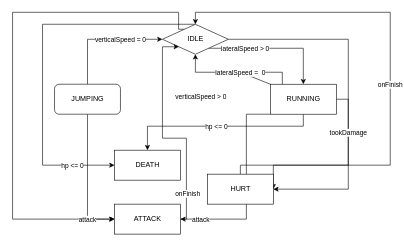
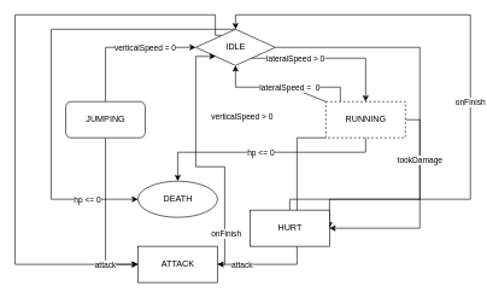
  <mxCell id="0" />
  <mxCell id="1" parent="0" />
  <mxCell id="2" style="edgeStyle=orthogonalEdgeStyle;rounded=0;orthogonalLoop=1;jettySize=auto;html=1;entryX=0.5;entryY=0;entryDx=0;entryDy=0;" edge="1" parent="1" source="7" target="13"><mxGeometry relative="1" as="geometry"><Array as="points"><mxPoint x="505" y="80" /></Array></mxGeometry></mxCell>
  <mxCell id="3" value="lateralSpeed &amp;gt; 0" style="edgeLabel;html=1;align=center;verticalAlign=middle;resizable=0;points=[];" vertex="1" connectable="0" parent="2"><mxGeometry x="0.214" y="-2" relative="1" as="geometry"><mxPoint x="-72" y="-2" as="offset" /></mxGeometry></mxCell>
  <mxCell id="4" style="edgeStyle=orthogonalEdgeStyle;rounded=0;orthogonalLoop=1;jettySize=auto;html=1;entryX=1;entryY=0.5;entryDx=0;entryDy=0;" edge="1" parent="1" source="7" target="18"><mxGeometry relative="1" as="geometry"><Array as="points"><mxPoint x="580" y="65" /><mxPoint x="580" y="275" /></Array></mxGeometry></mxCell>
  <mxCell id="5" style="edgeStyle=orthogonalEdgeStyle;rounded=0;orthogonalLoop=1;jettySize=auto;html=1;entryX=0;entryY=0.5;entryDx=0;entryDy=0;" edge="1" parent="1" source="7" target="19"><mxGeometry relative="1" as="geometry"><Array as="points"><mxPoint x="70" y="40" /><mxPoint x="70" y="275" /></Array></mxGeometry></mxCell>
  <mxCell id="6" style="edgeStyle=orthogonalEdgeStyle;rounded=0;orthogonalLoop=1;jettySize=auto;html=1;entryX=0;entryY=0.5;entryDx=0;entryDy=0;exitX=0.25;exitY=0;exitDx=0;exitDy=0;" edge="1" parent="1" source="7" target="28"><mxGeometry relative="1" as="geometry"><Array as="points"><mxPoint x="297" y="20" /><mxPoint x="20" y="20" /><mxPoint x="20" y="365" /></Array></mxGeometry></mxCell>
  <mxCell id="7" value="IDLE" style="rhombus;html=1;" vertex="1" parent="1"><mxGeometry x="270" y="40" width="110" height="50" as="geometry" /></mxCell>
  <mxCell id="8" style="edgeStyle=orthogonalEdgeStyle;rounded=0;orthogonalLoop=1;jettySize=auto;html=1;entryX=0.5;entryY=1;entryDx=0;entryDy=0;" edge="1" parent="1" source="13" target="7"><mxGeometry relative="1" as="geometry"><Array as="points"><mxPoint x="470" y="120" /><mxPoint x="325" y="120" /></Array></mxGeometry></mxCell>
  <mxCell id="9" style="edgeStyle=orthogonalEdgeStyle;rounded=0;orthogonalLoop=1;jettySize=auto;html=1;" edge="1" parent="1" source="13" target="20"><mxGeometry relative="1" as="geometry" /></mxCell>
  <mxCell id="10" style="edgeStyle=orthogonalEdgeStyle;rounded=0;orthogonalLoop=1;jettySize=auto;html=1;exitX=1;exitY=0.5;exitDx=0;exitDy=0;entryX=1;entryY=0.5;entryDx=0;entryDy=0;" edge="1" parent="1" source="13" target="18"><mxGeometry relative="1" as="geometry" /></mxCell>
  <mxCell id="11" style="edgeStyle=orthogonalEdgeStyle;rounded=0;orthogonalLoop=1;jettySize=auto;html=1;entryX=0.5;entryY=0;entryDx=0;entryDy=0;" edge="1" parent="1" source="13" target="19"><mxGeometry relative="1" as="geometry"><Array as="points"><mxPoint x="505" y="210" /><mxPoint x="245" y="210" /></Array></mxGeometry></mxCell>
  <mxCell id="12" style="edgeStyle=orthogonalEdgeStyle;rounded=0;orthogonalLoop=1;jettySize=auto;html=1;entryX=1;entryY=0.5;entryDx=0;entryDy=0;" edge="1" parent="1" source="13" target="28"><mxGeometry relative="1" as="geometry"><Array as="points"><mxPoint x="410" y="190" /><mxPoint x="410" y="365" /></Array></mxGeometry></mxCell>
- <mxCell id="13" value="RUNNING" style="html=1;" vertex="1" parent="1"><mxGeometry x="450" y="140" width="110" height="50" as="geometry" /></mxCell>
+ <mxCell id="13" value="RUNNING" style="html=1;dashed=1;" vertex="1" parent="1"><mxGeometry x="450" y="140" width="110" height="50" as="geometry" /></mxCell>
  <mxCell id="14" style="edgeStyle=orthogonalEdgeStyle;rounded=0;orthogonalLoop=1;jettySize=auto;html=1;entryX=0;entryY=0.5;entryDx=0;entryDy=0;" edge="1" parent="1" source="16" target="7"><mxGeometry relative="1" as="geometry"><Array as="points"><mxPoint x="145" y="65" /></Array></mxGeometry></mxCell>
  <mxCell id="15" style="edgeStyle=orthogonalEdgeStyle;rounded=0;orthogonalLoop=1;jettySize=auto;html=1;entryX=0;entryY=0.5;entryDx=0;entryDy=0;" edge="1" parent="1" source="16" target="28"><mxGeometry relative="1" as="geometry" /></mxCell>
  <mxCell id="16" value="JUMPING" style="html=1;rounded=1;" vertex="1" parent="1"><mxGeometry x="90" y="140" width="110" height="50" as="geometry" /></mxCell>
  <mxCell id="17" style="edgeStyle=orthogonalEdgeStyle;rounded=0;orthogonalLoop=1;jettySize=auto;html=1;entryX=0.5;entryY=0;entryDx=0;entryDy=0;" edge="1" parent="1" source="18" target="7"><mxGeometry relative="1" as="geometry"><Array as="points"><mxPoint x="650" y="275" /><mxPoint x="650" y="20" /><mxPoint x="325" y="20" /></Array></mxGeometry></mxCell>
  <mxCell id="18" value="HURT" style="html=1;" vertex="1" parent="1"><mxGeometry x="345" y="290" width="110" height="50" as="geometry" /></mxCell>
- <mxCell id="19" value="DEATH" style="html=1;" vertex="1" parent="1"><mxGeometry x="190" y="250" width="110" height="50" as="geometry" /></mxCell>
+ <mxCell id="19" value="DEATH" style="ellipse;html=1;" vertex="1" parent="1"><mxGeometry x="190" y="250" width="110" height="50" as="geometry" /></mxCell>
  <mxCell id="20" value="lateralSpeed =&amp;nbsp; 0" style="edgeLabel;html=1;align=center;verticalAlign=middle;resizable=0;points=[];" vertex="1" connectable="0" parent="1"><mxGeometry x="399.999" y="120.004" as="geometry" /></mxCell>
  <mxCell id="21" value="verticalSpeed &amp;gt; 0" style="edgeLabel;html=1;align=center;verticalAlign=middle;resizable=0;points=[];" vertex="1" connectable="0" parent="1"><mxGeometry x="333.999" y="160.004" as="geometry" /></mxCell>
  <mxCell id="22" value="verticalSpeed = 0" style="edgeLabel;html=1;align=center;verticalAlign=middle;resizable=0;points=[];" vertex="1" connectable="0" parent="1"><mxGeometry x="199.999" y="65.004" as="geometry" /></mxCell>
  <mxCell id="23" value="tookDamage" style="edgeLabel;html=1;align=center;verticalAlign=middle;resizable=0;points=[];" vertex="1" connectable="0" parent="1"><mxGeometry x="579.999" y="220.004" as="geometry" /></mxCell>
  <mxCell id="24" value="onFinish" style="edgeLabel;html=1;align=center;verticalAlign=middle;resizable=0;points=[];" vertex="1" connectable="0" parent="1"><mxGeometry x="649.999" y="140.004" as="geometry" /></mxCell>
  <mxCell id="25" value="hp &amp;lt;= 0" style="edgeLabel;html=1;align=center;verticalAlign=middle;resizable=0;points=[];" vertex="1" connectable="0" parent="1"><mxGeometry x="119.999" y="275.004" as="geometry" /></mxCell>
  <mxCell id="26" value="hp &amp;lt;= 0" style="edgeLabel;html=1;align=center;verticalAlign=middle;resizable=0;points=[];" vertex="1" connectable="0" parent="1"><mxGeometry x="359.999" y="210.004" as="geometry" /></mxCell>
  <mxCell id="27" style="edgeStyle=orthogonalEdgeStyle;rounded=0;orthogonalLoop=1;jettySize=auto;html=1;entryX=0;entryY=1;entryDx=0;entryDy=0;" edge="1" parent="1" source="28" target="7"><mxGeometry relative="1" as="geometry"><Array as="points"><mxPoint x="310" y="365" /><mxPoint x="310" y="230" /><mxPoint x="270" y="230" /></Array></mxGeometry></mxCell>
  <mxCell id="28" value="ATTACK" style="html=1;" vertex="1" parent="1"><mxGeometry x="190" y="340" width="110" height="50" as="geometry" /></mxCell>
  <mxCell id="29" value="attack" style="edgeLabel;html=1;align=center;verticalAlign=middle;resizable=0;points=[];" vertex="1" connectable="0" parent="1"><mxGeometry x="144.999" y="365.004" as="geometry" /></mxCell>
  <mxCell id="30" value="attack" style="edgeLabel;html=1;align=center;verticalAlign=middle;resizable=0;points=[];" vertex="1" connectable="0" parent="1"><mxGeometry x="333.999" y="365.004" as="geometry" /></mxCell>
  <mxCell id="31" value="onFinish" style="edgeLabel;html=1;align=center;verticalAlign=middle;resizable=0;points=[];" vertex="1" connectable="0" parent="1"><mxGeometry x="319.999" y="320.004" as="geometry"><mxPoint x="-8" y="2" as="offset" /></mxGeometry></mxCell>
